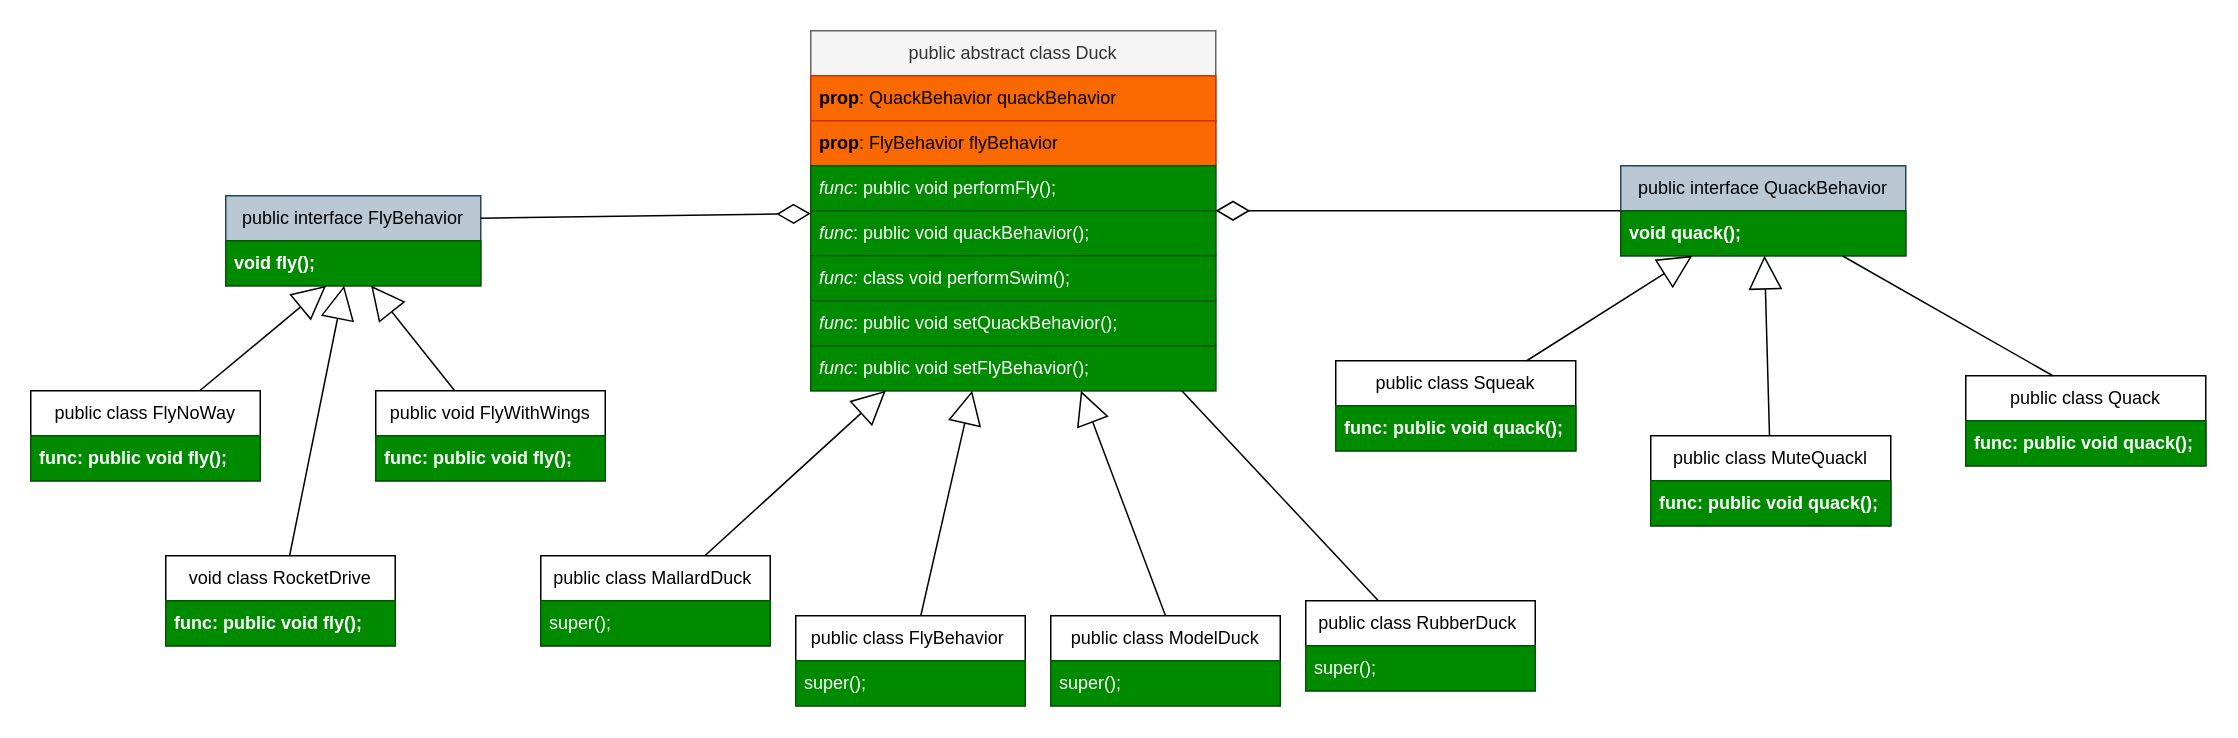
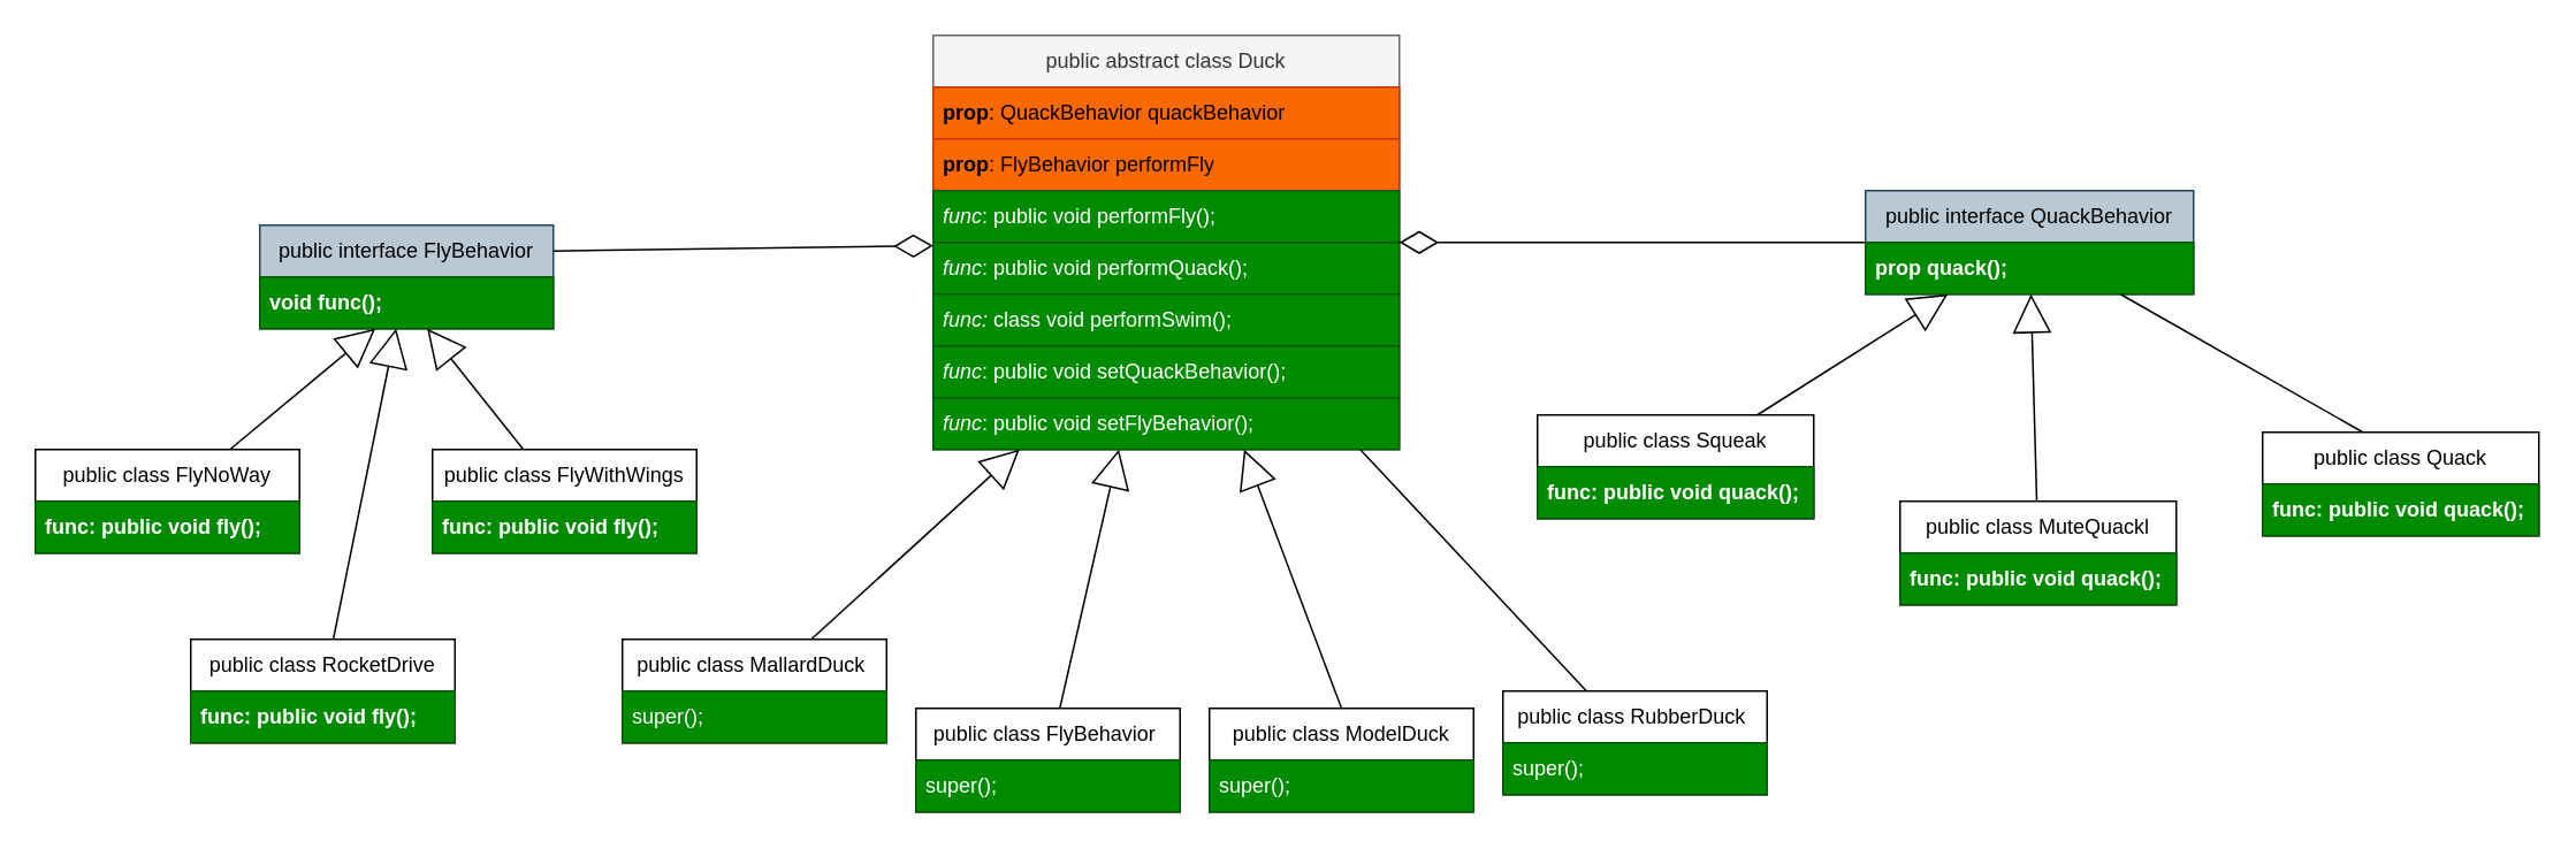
  <mxCell id="0" />
  <mxCell id="1" parent="0" />
  <mxCell id="2" value="public abstract class Duck" style="swimlane;fontStyle=0;childLayout=stackLayout;horizontal=1;startSize=30;horizontalStack=0;resizeParent=1;resizeParentMax=0;resizeLast=0;collapsible=1;marginBottom=0;whiteSpace=wrap;html=1;fillColor=#f5f5f5;strokeColor=#666666;fontColor=#333333;" parent="1" vertex="1"><mxGeometry x="540" y="20" width="270" height="240" as="geometry"><mxRectangle x="40" y="90" width="180" height="30" as="alternateBounds" /></mxGeometry></mxCell>
  <mxCell id="3" value="&lt;b&gt;prop&lt;/b&gt;: QuackBehavior quackBehavior" style="text;strokeColor=#C73500;fillColor=#fa6800;align=left;verticalAlign=middle;spacingLeft=4;spacingRight=4;overflow=hidden;points=[[0,0.5],[1,0.5]];portConstraint=eastwest;rotatable=0;whiteSpace=wrap;html=1;fontColor=#000000;" parent="2" vertex="1"><mxGeometry y="30" width="270" height="30" as="geometry" /></mxCell>
- <mxCell id="4" value="&lt;b&gt;prop&lt;/b&gt;: FlyBehavior flyBehavior" style="text;strokeColor=#C73500;fillColor=#fa6800;align=left;verticalAlign=middle;spacingLeft=4;spacingRight=4;overflow=hidden;points=[[0,0.5],[1,0.5]];portConstraint=eastwest;rotatable=0;whiteSpace=wrap;html=1;perimeterSpacing=0;fontColor=#000000;" parent="2" vertex="1"><mxGeometry y="60" width="270" height="30" as="geometry" /></mxCell>
+ <mxCell id="4" value="&lt;b&gt;prop&lt;/b&gt;: FlyBehavior performFly" style="text;strokeColor=#C73500;fillColor=#fa6800;align=left;verticalAlign=middle;spacingLeft=4;spacingRight=4;overflow=hidden;points=[[0,0.5],[1,0.5]];portConstraint=eastwest;rotatable=0;whiteSpace=wrap;html=1;perimeterSpacing=0;fontColor=#000000;" parent="2" vertex="1"><mxGeometry y="60" width="270" height="30" as="geometry" /></mxCell>
  <mxCell id="5" value="&lt;i&gt;func&lt;/i&gt;: public void performFly();" style="text;strokeColor=#005700;fillColor=#008a00;align=left;verticalAlign=middle;spacingLeft=4;spacingRight=4;overflow=hidden;points=[[0,0.5],[1,0.5]];portConstraint=eastwest;rotatable=0;whiteSpace=wrap;html=1;fontColor=#ffffff;" parent="2" vertex="1"><mxGeometry y="90" width="270" height="30" as="geometry" /></mxCell>
- <mxCell id="6" value="&lt;i&gt;func&lt;/i&gt;: public void quackBehavior();" style="text;strokeColor=#005700;fillColor=#008a00;align=left;verticalAlign=middle;spacingLeft=4;spacingRight=4;overflow=hidden;points=[[0,0.5],[1,0.5]];portConstraint=eastwest;rotatable=0;whiteSpace=wrap;html=1;fontColor=#ffffff;" parent="2" vertex="1"><mxGeometry y="120" width="270" height="30" as="geometry" /></mxCell>
+ <mxCell id="6" value="&lt;i&gt;func&lt;/i&gt;: public void performQuack();" style="text;strokeColor=#005700;fillColor=#008a00;align=left;verticalAlign=middle;spacingLeft=4;spacingRight=4;overflow=hidden;points=[[0,0.5],[1,0.5]];portConstraint=eastwest;rotatable=0;whiteSpace=wrap;html=1;fontColor=#ffffff;" parent="2" vertex="1"><mxGeometry y="120" width="270" height="30" as="geometry" /></mxCell>
  <mxCell id="7" value="&lt;i&gt;func:&lt;/i&gt; class void performSwim();" style="text;strokeColor=#005700;fillColor=#008a00;align=left;verticalAlign=middle;spacingLeft=4;spacingRight=4;overflow=hidden;points=[[0,0.5],[1,0.5]];portConstraint=eastwest;rotatable=0;whiteSpace=wrap;html=1;fontColor=#ffffff;" parent="2" vertex="1"><mxGeometry y="150" width="270" height="30" as="geometry" /></mxCell>
  <mxCell id="8" value="&lt;i&gt;func&lt;/i&gt;: public void setQuackBehavior();" style="text;strokeColor=#005700;fillColor=#008a00;align=left;verticalAlign=middle;spacingLeft=4;spacingRight=4;overflow=hidden;points=[[0,0.5],[1,0.5]];portConstraint=eastwest;rotatable=0;whiteSpace=wrap;html=1;fontColor=#ffffff;" parent="2" vertex="1"><mxGeometry y="180" width="270" height="30" as="geometry" /></mxCell>
  <mxCell id="9" value="&lt;i&gt;func&lt;/i&gt;: public void setFlyBehavior();" style="text;strokeColor=#005700;fillColor=#008a00;align=left;verticalAlign=middle;spacingLeft=4;spacingRight=4;overflow=hidden;points=[[0,0.5],[1,0.5]];portConstraint=eastwest;rotatable=0;whiteSpace=wrap;html=1;fontColor=#ffffff;" parent="2" vertex="1"><mxGeometry y="210" width="270" height="30" as="geometry" /></mxCell>
  <mxCell id="10" value="public interface FlyBehavior" style="swimlane;fontStyle=0;childLayout=stackLayout;horizontal=1;startSize=30;horizontalStack=0;resizeParent=1;resizeParentMax=0;resizeLast=0;collapsible=1;marginBottom=0;whiteSpace=wrap;html=1;fillColor=#bac8d3;strokeColor=#23445d;" parent="1" vertex="1"><mxGeometry x="150" y="130" width="170" height="60" as="geometry"><mxRectangle x="40" y="90" width="180" height="30" as="alternateBounds" /></mxGeometry></mxCell>
- <mxCell id="11" value="&lt;b&gt;void fly();&lt;/b&gt;" style="text;strokeColor=#005700;fillColor=#008a00;align=left;verticalAlign=middle;spacingLeft=4;spacingRight=4;overflow=hidden;points=[[0,0.5],[1,0.5]];portConstraint=eastwest;rotatable=0;whiteSpace=wrap;html=1;fontColor=#ffffff;" parent="10" vertex="1"><mxGeometry y="30" width="170" height="30" as="geometry" /></mxCell>
+ <mxCell id="11" value="&lt;b&gt;void func();&lt;/b&gt;" style="text;strokeColor=#005700;fillColor=#008a00;align=left;verticalAlign=middle;spacingLeft=4;spacingRight=4;overflow=hidden;points=[[0,0.5],[1,0.5]];portConstraint=eastwest;rotatable=0;whiteSpace=wrap;html=1;fontColor=#ffffff;" parent="10" vertex="1"><mxGeometry y="30" width="170" height="30" as="geometry" /></mxCell>
  <mxCell id="12" value="public interface QuackBehavior" style="swimlane;fontStyle=0;childLayout=stackLayout;horizontal=1;startSize=30;horizontalStack=0;resizeParent=1;resizeParentMax=0;resizeLast=0;collapsible=1;marginBottom=0;whiteSpace=wrap;html=1;fillColor=#bac8d3;strokeColor=#23445d;" parent="1" vertex="1"><mxGeometry x="1080" y="110" width="190" height="60" as="geometry"><mxRectangle x="40" y="90" width="180" height="30" as="alternateBounds" /></mxGeometry></mxCell>
- <mxCell id="13" value="&lt;b&gt;void quack();&lt;/b&gt;" style="text;strokeColor=#005700;fillColor=#008a00;align=left;verticalAlign=middle;spacingLeft=4;spacingRight=4;overflow=hidden;points=[[0,0.5],[1,0.5]];portConstraint=eastwest;rotatable=0;whiteSpace=wrap;html=1;fontColor=#ffffff;" parent="12" vertex="1"><mxGeometry y="30" width="190" height="30" as="geometry" /></mxCell>
- <mxCell id="14" value="public void FlyWithWings" style="swimlane;fontStyle=0;childLayout=stackLayout;horizontal=1;startSize=30;horizontalStack=0;resizeParent=1;resizeParentMax=0;resizeLast=0;collapsible=1;marginBottom=0;whiteSpace=wrap;html=1;" parent="1" vertex="1"><mxGeometry x="250" y="260" width="153" height="60" as="geometry"><mxRectangle x="40" y="90" width="180" height="30" as="alternateBounds" /></mxGeometry></mxCell>
+ <mxCell id="13" value="&lt;b&gt;prop quack();&lt;/b&gt;" style="text;strokeColor=#005700;fillColor=#008a00;align=left;verticalAlign=middle;spacingLeft=4;spacingRight=4;overflow=hidden;points=[[0,0.5],[1,0.5]];portConstraint=eastwest;rotatable=0;whiteSpace=wrap;html=1;fontColor=#ffffff;" parent="12" vertex="1"><mxGeometry y="30" width="190" height="30" as="geometry" /></mxCell>
+ <mxCell id="14" value="public class FlyWithWings" style="swimlane;fontStyle=0;childLayout=stackLayout;horizontal=1;startSize=30;horizontalStack=0;resizeParent=1;resizeParentMax=0;resizeLast=0;collapsible=1;marginBottom=0;whiteSpace=wrap;html=1;" parent="1" vertex="1"><mxGeometry x="250" y="260" width="153" height="60" as="geometry"><mxRectangle x="40" y="90" width="180" height="30" as="alternateBounds" /></mxGeometry></mxCell>
  <mxCell id="15" value="&lt;b&gt;func: public void fly();&lt;/b&gt;" style="text;strokeColor=#005700;fillColor=#008a00;align=left;verticalAlign=middle;spacingLeft=4;spacingRight=4;overflow=hidden;points=[[0,0.5],[1,0.5]];portConstraint=eastwest;rotatable=0;whiteSpace=wrap;html=1;fontColor=#ffffff;" parent="14" vertex="1"><mxGeometry y="30" width="153" height="30" as="geometry" /></mxCell>
  <mxCell id="16" value="" style="endArrow=block;html=1;rounded=0;endFill=0;endSize=20;" parent="1" source="14" target="11" edge="1"><mxGeometry width="50" height="50" relative="1" as="geometry"><mxPoint x="210" y="30" as="sourcePoint" /><mxPoint x="260" y="-20" as="targetPoint" /></mxGeometry></mxCell>
  <mxCell id="17" value="public class Squeak" style="swimlane;fontStyle=0;childLayout=stackLayout;horizontal=1;startSize=30;horizontalStack=0;resizeParent=1;resizeParentMax=0;resizeLast=0;collapsible=1;marginBottom=0;whiteSpace=wrap;html=1;" parent="1" vertex="1"><mxGeometry x="890" y="240" width="160" height="60" as="geometry"><mxRectangle x="40" y="90" width="180" height="30" as="alternateBounds" /></mxGeometry></mxCell>
  <mxCell id="18" value="&lt;b&gt;func: public void quack();&lt;/b&gt;" style="text;strokeColor=#005700;fillColor=#008a00;align=left;verticalAlign=middle;spacingLeft=4;spacingRight=4;overflow=hidden;points=[[0,0.5],[1,0.5]];portConstraint=eastwest;rotatable=0;whiteSpace=wrap;html=1;fontColor=#ffffff;" parent="17" vertex="1"><mxGeometry y="30" width="160" height="30" as="geometry" /></mxCell>
  <mxCell id="19" value="" style="endArrow=block;html=1;rounded=0;endFill=0;endSize=20;" parent="1" source="17" target="12" edge="1"><mxGeometry width="50" height="50" relative="1" as="geometry"><mxPoint x="1214.58" y="330" as="sourcePoint" /><mxPoint x="1214.58" y="160" as="targetPoint" /></mxGeometry></mxCell>
  <mxCell id="20" value="public class Quack" style="swimlane;fontStyle=0;childLayout=stackLayout;horizontal=1;startSize=30;horizontalStack=0;resizeParent=1;resizeParentMax=0;resizeLast=0;collapsible=1;marginBottom=0;whiteSpace=wrap;html=1;" parent="1" vertex="1"><mxGeometry x="1310" y="250" width="160" height="60" as="geometry"><mxRectangle x="40" y="90" width="180" height="30" as="alternateBounds" /></mxGeometry></mxCell>
  <mxCell id="21" value="&lt;b&gt;func: public void quack();&lt;/b&gt;" style="text;strokeColor=#005700;fillColor=#008a00;align=left;verticalAlign=middle;spacingLeft=4;spacingRight=4;overflow=hidden;points=[[0,0.5],[1,0.5]];portConstraint=eastwest;rotatable=0;whiteSpace=wrap;html=1;fontColor=#ffffff;" parent="20" vertex="1"><mxGeometry y="30" width="160" height="30" as="geometry" /></mxCell>
  <mxCell id="22" value="" style="endArrow=none;html=1;rounded=0;endFill=0;endSize=20;exitX=0.363;exitY=0;exitDx=0;exitDy=0;exitPerimeter=0;" parent="1" source="20" target="12" edge="1"><mxGeometry width="50" height="50" relative="1" as="geometry"><mxPoint x="1121" y="270" as="sourcePoint" /><mxPoint x="1169" y="180" as="targetPoint" /></mxGeometry></mxCell>
  <mxCell id="23" value="public class MuteQuackl" style="swimlane;fontStyle=0;childLayout=stackLayout;horizontal=1;startSize=30;horizontalStack=0;resizeParent=1;resizeParentMax=0;resizeLast=0;collapsible=1;marginBottom=0;whiteSpace=wrap;html=1;" parent="1" vertex="1"><mxGeometry x="1100" y="290" width="160" height="60" as="geometry"><mxRectangle x="40" y="90" width="180" height="30" as="alternateBounds" /></mxGeometry></mxCell>
  <mxCell id="24" value="&lt;b&gt;func: public void quack();&lt;/b&gt;" style="text;strokeColor=#005700;fillColor=#008a00;align=left;verticalAlign=middle;spacingLeft=4;spacingRight=4;overflow=hidden;points=[[0,0.5],[1,0.5]];portConstraint=eastwest;rotatable=0;whiteSpace=wrap;html=1;fontColor=#ffffff;" parent="23" vertex="1"><mxGeometry y="30" width="160" height="30" as="geometry" /></mxCell>
  <mxCell id="25" value="" style="endArrow=block;html=1;rounded=0;endFill=0;endSize=20;" parent="1" source="23" target="12" edge="1"><mxGeometry width="50" height="50" relative="1" as="geometry"><mxPoint x="1097" y="270" as="sourcePoint" /><mxPoint x="1163" y="180" as="targetPoint" /></mxGeometry></mxCell>
  <mxCell id="26" value="public class FlyNoWay" style="swimlane;fontStyle=0;childLayout=stackLayout;horizontal=1;startSize=30;horizontalStack=0;resizeParent=1;resizeParentMax=0;resizeLast=0;collapsible=1;marginBottom=0;whiteSpace=wrap;html=1;" parent="1" vertex="1"><mxGeometry x="20" y="260" width="153" height="60" as="geometry"><mxRectangle x="40" y="90" width="180" height="30" as="alternateBounds" /></mxGeometry></mxCell>
  <mxCell id="27" value="&lt;b&gt;func: public void fly();&lt;/b&gt;" style="text;strokeColor=#005700;fillColor=#008a00;align=left;verticalAlign=middle;spacingLeft=4;spacingRight=4;overflow=hidden;points=[[0,0.5],[1,0.5]];portConstraint=eastwest;rotatable=0;whiteSpace=wrap;html=1;fontColor=#ffffff;" parent="26" vertex="1"><mxGeometry y="30" width="153" height="30" as="geometry" /></mxCell>
  <mxCell id="28" value="" style="endArrow=block;html=1;rounded=0;endFill=0;endSize=20;" parent="1" source="26" target="11" edge="1"><mxGeometry width="50" height="50" relative="1" as="geometry"><mxPoint x="393" y="250" as="sourcePoint" /><mxPoint x="332" y="170" as="targetPoint" /></mxGeometry></mxCell>
  <mxCell id="29" value="" style="endArrow=diamondThin;html=1;rounded=0;endFill=0;endSize=20;" parent="1" source="12" target="2" edge="1"><mxGeometry width="50" height="50" relative="1" as="geometry"><mxPoint x="910" y="70" as="sourcePoint" /><mxPoint x="960" y="20" as="targetPoint" /><Array as="points" /></mxGeometry></mxCell>
  <mxCell id="30" value="" style="endArrow=diamondThin;html=1;rounded=0;endFill=0;endSize=20;exitX=1;exitY=0.25;exitDx=0;exitDy=0;" parent="1" source="10" target="2" edge="1"><mxGeometry width="50" height="50" relative="1" as="geometry"><mxPoint x="420" y="20" as="sourcePoint" /><mxPoint x="150" y="20" as="targetPoint" /><Array as="points" /></mxGeometry></mxCell>
  <mxCell id="31" value="" style="endArrow=block;html=1;rounded=0;endFill=0;endSize=20;" parent="1" source="32" edge="1"><mxGeometry width="50" height="50" relative="1" as="geometry"><mxPoint x="340" y="470" as="sourcePoint" /><mxPoint x="590" y="260" as="targetPoint" /></mxGeometry></mxCell>
  <mxCell id="32" value="public class MallardDuck&amp;nbsp;" style="swimlane;fontStyle=0;childLayout=stackLayout;horizontal=1;startSize=30;horizontalStack=0;resizeParent=1;resizeParentMax=0;resizeLast=0;collapsible=1;marginBottom=0;whiteSpace=wrap;html=1;" parent="1" vertex="1"><mxGeometry x="360" y="370" width="153" height="60" as="geometry"><mxRectangle x="-550" y="480" width="180" height="30" as="alternateBounds" /></mxGeometry></mxCell>
  <mxCell id="33" value="super();" style="text;strokeColor=#005700;fillColor=#008a00;align=left;verticalAlign=middle;spacingLeft=4;spacingRight=4;overflow=hidden;points=[[0,0.5],[1,0.5]];portConstraint=eastwest;rotatable=0;whiteSpace=wrap;html=1;fontColor=#ffffff;" parent="32" vertex="1"><mxGeometry y="30" width="153" height="30" as="geometry" /></mxCell>
  <mxCell id="34" value="public class ModelDuck" style="swimlane;fontStyle=0;childLayout=stackLayout;horizontal=1;startSize=30;horizontalStack=0;resizeParent=1;resizeParentMax=0;resizeLast=0;collapsible=1;marginBottom=0;whiteSpace=wrap;html=1;" parent="1" vertex="1"><mxGeometry x="700" y="410" width="153" height="60" as="geometry"><mxRectangle x="-550" y="480" width="180" height="30" as="alternateBounds" /></mxGeometry></mxCell>
  <mxCell id="35" value="super();" style="text;strokeColor=#005700;fillColor=#008a00;align=left;verticalAlign=middle;spacingLeft=4;spacingRight=4;overflow=hidden;points=[[0,0.5],[1,0.5]];portConstraint=eastwest;rotatable=0;whiteSpace=wrap;html=1;fontColor=#ffffff;" parent="34" vertex="1"><mxGeometry y="30" width="153" height="30" as="geometry" /></mxCell>
  <mxCell id="36" value="" style="endArrow=block;html=1;rounded=0;endFill=0;endSize=20;exitX=0.5;exitY=0;exitDx=0;exitDy=0;" parent="1" source="34" target="2" edge="1"><mxGeometry width="50" height="50" relative="1" as="geometry"><mxPoint x="367" y="500" as="sourcePoint" /><mxPoint x="600" y="270" as="targetPoint" /></mxGeometry></mxCell>
  <mxCell id="37" value="" style="endArrow=none;html=1;rounded=0;endFill=0;endSize=20;" parent="1" source="38" target="2" edge="1"><mxGeometry width="50" height="50" relative="1" as="geometry"><mxPoint x="778.966" y="485" as="sourcePoint" /><mxPoint x="649" y="270" as="targetPoint" /></mxGeometry></mxCell>
  <mxCell id="38" value="public class RubberDuck&amp;nbsp;" style="swimlane;fontStyle=0;childLayout=stackLayout;horizontal=1;startSize=30;horizontalStack=0;resizeParent=1;resizeParentMax=0;resizeLast=0;collapsible=1;marginBottom=0;whiteSpace=wrap;html=1;" parent="1" vertex="1"><mxGeometry x="870" y="400" width="153" height="60" as="geometry"><mxRectangle x="-550" y="480" width="180" height="30" as="alternateBounds" /></mxGeometry></mxCell>
  <mxCell id="39" value="super();" style="text;strokeColor=#005700;fillColor=#008a00;align=left;verticalAlign=middle;spacingLeft=4;spacingRight=4;overflow=hidden;points=[[0,0.5],[1,0.5]];portConstraint=eastwest;rotatable=0;whiteSpace=wrap;html=1;fontColor=#ffffff;" parent="38" vertex="1"><mxGeometry y="30" width="153" height="30" as="geometry" /></mxCell>
- <mxCell id="40" value="void class RocketDrive" style="swimlane;fontStyle=0;childLayout=stackLayout;horizontal=1;startSize=30;horizontalStack=0;resizeParent=1;resizeParentMax=0;resizeLast=0;collapsible=1;marginBottom=0;whiteSpace=wrap;html=1;" vertex="1" parent="1"><mxGeometry x="110" y="370" width="153" height="60" as="geometry"><mxRectangle x="40" y="90" width="180" height="30" as="alternateBounds" /></mxGeometry></mxCell>
+ <mxCell id="40" value="public class RocketDrive" style="swimlane;fontStyle=0;childLayout=stackLayout;horizontal=1;startSize=30;horizontalStack=0;resizeParent=1;resizeParentMax=0;resizeLast=0;collapsible=1;marginBottom=0;whiteSpace=wrap;html=1;" vertex="1" parent="1"><mxGeometry x="110" y="370" width="153" height="60" as="geometry"><mxRectangle x="40" y="90" width="180" height="30" as="alternateBounds" /></mxGeometry></mxCell>
  <mxCell id="41" value="&lt;b&gt;func: public void fly();&lt;/b&gt;" style="text;strokeColor=#005700;fillColor=#008a00;align=left;verticalAlign=middle;spacingLeft=4;spacingRight=4;overflow=hidden;points=[[0,0.5],[1,0.5]];portConstraint=eastwest;rotatable=0;whiteSpace=wrap;html=1;fontColor=#ffffff;" vertex="1" parent="40"><mxGeometry y="30" width="153" height="30" as="geometry" /></mxCell>
  <mxCell id="42" value="" style="endArrow=block;html=1;rounded=0;endFill=0;endSize=20;" edge="1" parent="1" source="40" target="10"><mxGeometry width="50" height="50" relative="1" as="geometry"><mxPoint x="143" y="270" as="sourcePoint" /><mxPoint x="227" y="200" as="targetPoint" /></mxGeometry></mxCell>
  <mxCell id="43" value="public class FlyBehavior&lt;span style=&quot;background-color: initial;&quot;&gt;&amp;nbsp;&lt;/span&gt;" style="swimlane;fontStyle=0;childLayout=stackLayout;horizontal=1;startSize=30;horizontalStack=0;resizeParent=1;resizeParentMax=0;resizeLast=0;collapsible=1;marginBottom=0;whiteSpace=wrap;html=1;" vertex="1" parent="1"><mxGeometry x="530" y="410" width="153" height="60" as="geometry"><mxRectangle x="-550" y="480" width="180" height="30" as="alternateBounds" /></mxGeometry></mxCell>
  <mxCell id="44" value="super();" style="text;strokeColor=#005700;fillColor=#008a00;align=left;verticalAlign=middle;spacingLeft=4;spacingRight=4;overflow=hidden;points=[[0,0.5],[1,0.5]];portConstraint=eastwest;rotatable=0;whiteSpace=wrap;html=1;fontColor=#ffffff;" vertex="1" parent="43"><mxGeometry y="30" width="153" height="30" as="geometry" /></mxCell>
  <mxCell id="45" value="" style="endArrow=block;html=1;rounded=0;endFill=0;endSize=20;" edge="1" parent="1" source="43" target="2"><mxGeometry width="50" height="50" relative="1" as="geometry"><mxPoint x="479" y="380" as="sourcePoint" /><mxPoint x="600" y="270" as="targetPoint" /></mxGeometry></mxCell>
